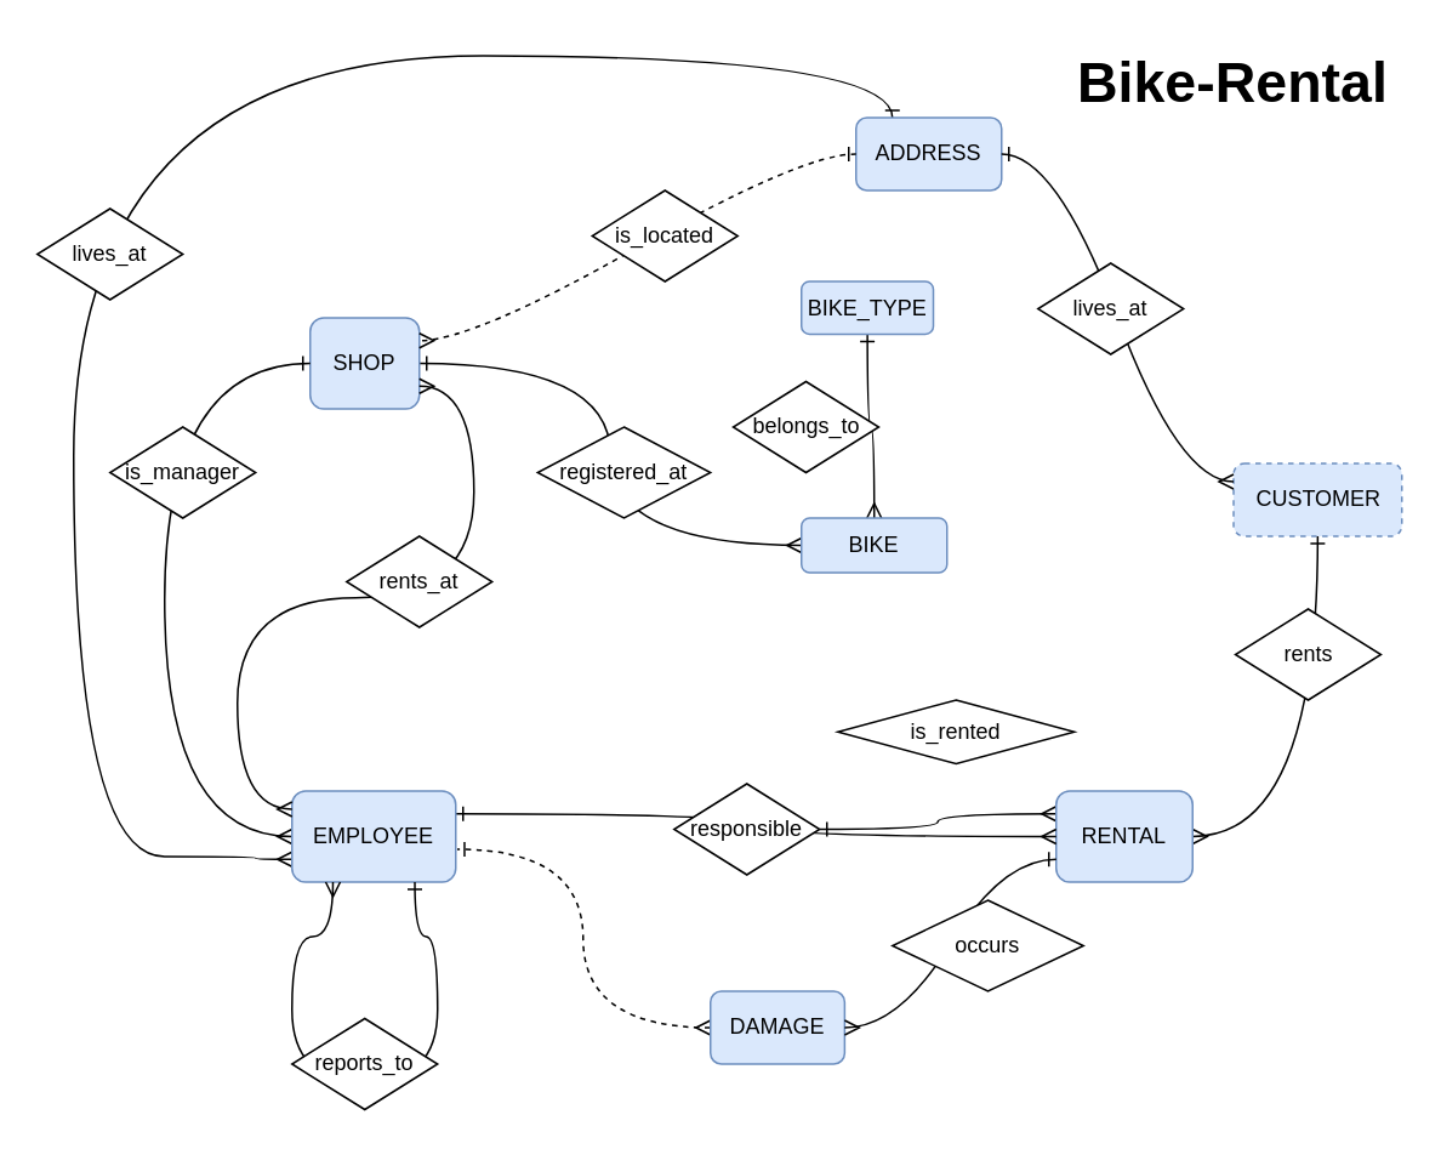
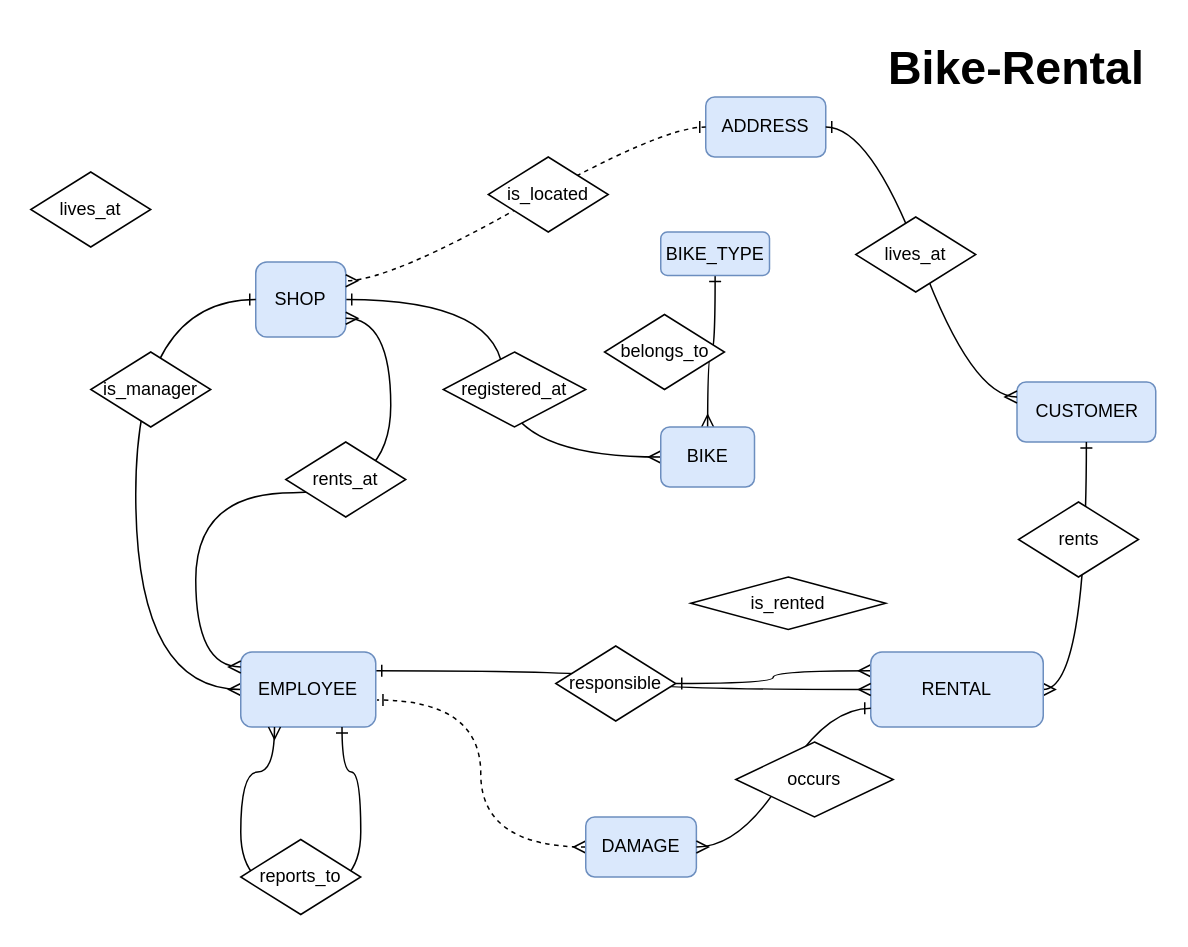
  <mxCell id="0" />
  <mxCell id="1" parent="0" />
  <mxCell id="2" style="edgeStyle=orthogonalEdgeStyle;curved=1;rounded=0;orthogonalLoop=1;jettySize=auto;html=1;entryX=1;entryY=0.5;entryDx=0;entryDy=0;endArrow=ERone;endFill=0;startArrow=ERmany;startFill=0;" parent="1" source="4" target="5" edge="1"><mxGeometry relative="1" as="geometry" /></mxCell>
  <mxCell id="3" style="edgeStyle=orthogonalEdgeStyle;rounded=0;orthogonalLoop=1;jettySize=auto;html=1;exitX=0.5;exitY=0;exitDx=0;exitDy=0;curved=1;startArrow=ERmany;startFill=0;endArrow=ERone;endFill=0;entryX=0.5;entryY=1;entryDx=0;entryDy=0;" parent="1" source="4" target="33" edge="1"><mxGeometry relative="1" as="geometry"><mxPoint x="490" y="220" as="targetPoint" /></mxGeometry></mxCell>
- <mxCell id="4" value="BIKE" style="rounded=1;whiteSpace=wrap;html=1;fillColor=#dae8fc;strokeColor=#6c8ebf;" parent="1" vertex="1"><mxGeometry x="440" y="284" width="80" height="30" as="geometry" /></mxCell>
+ <mxCell id="4" value="BIKE" style="rounded=1;whiteSpace=wrap;html=1;fillColor=#dae8fc;strokeColor=#6c8ebf;" parent="1" vertex="1"><mxGeometry x="440" y="284" width="62.5" height="40" as="geometry" /></mxCell>
  <mxCell id="5" value="SHOP" style="rounded=1;whiteSpace=wrap;html=1;fillColor=#dae8fc;strokeColor=#6c8ebf;" parent="1" vertex="1"><mxGeometry x="170" y="174" width="60" height="50" as="geometry" /></mxCell>
- <mxCell id="6" value="CUSTOMER" style="rounded=1;whiteSpace=wrap;html=1;fillColor=#dae8fc;strokeColor=#6c8ebf;dashed=1;" parent="1" vertex="1"><mxGeometry x="677.5" y="254" width="92.5" height="40" as="geometry" /></mxCell>
+ <mxCell id="6" value="CUSTOMER" style="rounded=1;whiteSpace=wrap;html=1;fillColor=#dae8fc;strokeColor=#6c8ebf;" parent="1" vertex="1"><mxGeometry x="677.5" y="254" width="92.5" height="40" as="geometry" /></mxCell>
  <mxCell id="7" style="edgeStyle=orthogonalEdgeStyle;curved=1;rounded=0;orthogonalLoop=1;jettySize=auto;html=1;exitX=1;exitY=0.5;exitDx=0;exitDy=0;entryX=0.5;entryY=1;entryDx=0;entryDy=0;endArrow=ERone;endFill=0;startArrow=ERmany;startFill=0;" parent="1" source="9" target="6" edge="1"><mxGeometry relative="1" as="geometry" /></mxCell>
  <mxCell id="8" style="edgeStyle=orthogonalEdgeStyle;curved=1;rounded=0;orthogonalLoop=1;jettySize=auto;html=1;exitX=0;exitY=0.25;exitDx=0;exitDy=0;endArrow=ERone;endFill=0;startArrow=ERmany;startFill=0;" parent="1" source="9" target="35" edge="1"><mxGeometry relative="1" as="geometry" /></mxCell>
- <mxCell id="9" value="RENTAL" style="rounded=1;whiteSpace=wrap;html=1;fillColor=#dae8fc;strokeColor=#6c8ebf;" parent="1" vertex="1"><mxGeometry x="580" y="434" width="75" height="50" as="geometry" /></mxCell>
+ <mxCell id="9" value="RENTAL" style="rounded=1;whiteSpace=wrap;html=1;fillColor=#dae8fc;strokeColor=#6c8ebf;" parent="1" vertex="1"><mxGeometry x="580" y="434" width="115" height="50" as="geometry" /></mxCell>
  <mxCell id="10" style="edgeStyle=orthogonalEdgeStyle;curved=1;rounded=0;orthogonalLoop=1;jettySize=auto;html=1;exitX=0;exitY=0.5;exitDx=0;exitDy=0;entryX=1.009;entryY=0.64;entryDx=0;entryDy=0;startArrow=ERmany;startFill=0;endArrow=ERone;endFill=0;entryPerimeter=0;dashed=1;" parent="1" source="11" target="15" edge="1"><mxGeometry relative="1" as="geometry" /></mxCell>
  <mxCell id="11" value="DAMAGE" style="rounded=1;whiteSpace=wrap;html=1;fillColor=#dae8fc;strokeColor=#6c8ebf;" parent="1" vertex="1"><mxGeometry x="390" y="544" width="73.75" height="40" as="geometry" /></mxCell>
- <mxCell id="12" style="edgeStyle=orthogonalEdgeStyle;curved=1;rounded=0;orthogonalLoop=1;jettySize=auto;html=1;exitX=0;exitY=0.75;exitDx=0;exitDy=0;entryX=0.25;entryY=0;entryDx=0;entryDy=0;endArrow=ERone;endFill=0;startArrow=ERmany;startFill=0;" parent="1" source="15" target="16" edge="1"><mxGeometry relative="1" as="geometry"><Array as="points"><mxPoint x="140" y="472" /><mxPoint x="140" y="470" /><mxPoint x="40" y="470" /><mxPoint x="40" y="30" /><mxPoint x="490" y="30" /></Array></mxGeometry></mxCell>
  <mxCell id="13" style="edgeStyle=orthogonalEdgeStyle;curved=1;rounded=0;orthogonalLoop=1;jettySize=auto;html=1;exitX=0;exitY=0.5;exitDx=0;exitDy=0;entryX=0;entryY=0.5;entryDx=0;entryDy=0;endArrow=ERone;endFill=0;startArrow=ERmany;startFill=0;" parent="1" source="15" target="5" edge="1"><mxGeometry relative="1" as="geometry"><Array as="points"><mxPoint x="90" y="459" /><mxPoint x="90" y="199" /></Array></mxGeometry></mxCell>
  <mxCell id="14" style="edgeStyle=orthogonalEdgeStyle;rounded=0;orthogonalLoop=1;jettySize=auto;html=1;exitX=1;exitY=0.25;exitDx=0;exitDy=0;entryX=0;entryY=0.5;entryDx=0;entryDy=0;curved=1;startArrow=ERone;startFill=0;endArrow=ERmany;endFill=0;" edge="1" parent="1" source="15" target="9"><mxGeometry relative="1" as="geometry" /></mxCell>
  <mxCell id="15" value="EMPLOYEE" style="rounded=1;whiteSpace=wrap;html=1;fillColor=#dae8fc;strokeColor=#6c8ebf;" parent="1" vertex="1"><mxGeometry x="160" y="434" width="90" height="50" as="geometry" /></mxCell>
  <mxCell id="16" value="ADDRESS" style="rounded=1;whiteSpace=wrap;html=1;fillColor=#dae8fc;strokeColor=#6c8ebf;" parent="1" vertex="1"><mxGeometry x="470" y="64" width="80" height="40" as="geometry" /></mxCell>
  <mxCell id="17" value="" style="edgeStyle=entityRelationEdgeStyle;fontSize=12;html=1;endArrow=ERone;startArrow=ERmany;rounded=0;curved=1;entryX=0;entryY=0.75;entryDx=0;entryDy=0;exitX=1;exitY=0.5;exitDx=0;exitDy=0;endFill=0;" parent="1" source="11" target="9" edge="1"><mxGeometry width="100" height="100" relative="1" as="geometry"><mxPoint x="518.13" y="494" as="sourcePoint" /><mxPoint x="720" y="474" as="targetPoint" /><Array as="points"><mxPoint x="630" y="494" /></Array></mxGeometry></mxCell>
  <mxCell id="18" value="" style="edgeStyle=entityRelationEdgeStyle;fontSize=12;html=1;endArrow=ERmany;rounded=0;curved=1;endFill=0;startArrow=ERone;startFill=0;entryX=1;entryY=0.25;entryDx=0;entryDy=0;exitX=0;exitY=0.5;exitDx=0;exitDy=0;dashed=1;" parent="1" source="16" target="5" edge="1"><mxGeometry width="100" height="100" relative="1" as="geometry"><mxPoint x="395" y="94" as="sourcePoint" /><mxPoint x="220" y="194" as="targetPoint" /><Array as="points"><mxPoint x="510" y="124" /><mxPoint x="360" y="124" /><mxPoint x="290" y="124" /><mxPoint x="225" y="534" /><mxPoint x="265" y="114" /></Array></mxGeometry></mxCell>
  <mxCell id="19" value="" style="edgeStyle=entityRelationEdgeStyle;fontSize=12;html=1;endArrow=ERmany;rounded=0;curved=1;endFill=0;startArrow=ERone;startFill=0;entryX=0;entryY=0.25;entryDx=0;entryDy=0;exitX=0;exitY=0.5;exitDx=0;exitDy=0;entryPerimeter=0;" parent="1" target="6" edge="1"><mxGeometry width="100" height="100" relative="1" as="geometry"><mxPoint x="550" y="84" as="sourcePoint" /><mxPoint x="430" y="234" as="targetPoint" /><Array as="points"><mxPoint x="590" y="124" /><mxPoint x="440" y="124" /><mxPoint x="370" y="124" /><mxPoint x="305" y="534" /><mxPoint x="345" y="114" /></Array></mxGeometry></mxCell>
  <mxCell id="20" value="lives_at" style="shape=rhombus;perimeter=rhombusPerimeter;whiteSpace=wrap;html=1;align=center;" parent="1" vertex="1"><mxGeometry x="570" y="144" width="80" height="50" as="geometry" /></mxCell>
  <mxCell id="21" value="is_located" style="shape=rhombus;perimeter=rhombusPerimeter;whiteSpace=wrap;html=1;align=center;" parent="1" vertex="1"><mxGeometry x="325" y="104" width="80" height="50" as="geometry" /></mxCell>
  <mxCell id="22" value="" style="edgeStyle=entityRelationEdgeStyle;fontSize=12;html=1;endArrow=ERmany;rounded=0;curved=1;endFill=0;startArrow=ERmany;startFill=0;exitX=1;exitY=0.75;exitDx=0;exitDy=0;" parent="1" source="5" edge="1"><mxGeometry width="100" height="100" relative="1" as="geometry"><mxPoint x="250" y="369" as="sourcePoint" /><mxPoint x="160" y="444" as="targetPoint" /><Array as="points"><mxPoint x="430" y="174" /><mxPoint x="360" y="174" /><mxPoint x="295" y="584" /><mxPoint x="110" y="394" /><mxPoint x="120" y="394" /><mxPoint x="100" y="394" /><mxPoint x="335" y="164" /></Array></mxGeometry></mxCell>
  <mxCell id="23" value="rents_at" style="shape=rhombus;perimeter=rhombusPerimeter;whiteSpace=wrap;html=1;align=center;" parent="1" vertex="1"><mxGeometry x="190" y="294" width="80" height="50" as="geometry" /></mxCell>
  <mxCell id="24" value="lives_at" style="shape=rhombus;perimeter=rhombusPerimeter;whiteSpace=wrap;html=1;align=center;" parent="1" vertex="1"><mxGeometry x="20" y="114" width="80" height="50" as="geometry" /></mxCell>
  <mxCell id="25" value="registered_at" style="shape=rhombus;perimeter=rhombusPerimeter;whiteSpace=wrap;html=1;align=center;" parent="1" vertex="1"><mxGeometry x="295" y="234" width="95" height="50" as="geometry" /></mxCell>
  <mxCell id="26" value="occurs" style="shape=rhombus;perimeter=rhombusPerimeter;whiteSpace=wrap;html=1;align=center;" parent="1" vertex="1"><mxGeometry x="490" y="494" width="105" height="50" as="geometry" /></mxCell>
  <mxCell id="27" value="rents" style="shape=rhombus;perimeter=rhombusPerimeter;whiteSpace=wrap;html=1;align=center;" parent="1" vertex="1"><mxGeometry x="678.5" y="334" width="80" height="50" as="geometry" /></mxCell>
  <mxCell id="28" value="is_rented" style="shape=rhombus;perimeter=rhombusPerimeter;whiteSpace=wrap;html=1;align=center;" parent="1" vertex="1"><mxGeometry x="460" y="384" width="130" height="35" as="geometry" /></mxCell>
  <mxCell id="29" style="edgeStyle=orthogonalEdgeStyle;curved=1;rounded=0;orthogonalLoop=1;jettySize=auto;html=1;exitX=0.75;exitY=1;exitDx=0;exitDy=0;entryX=0.25;entryY=1;entryDx=0;entryDy=0;startArrow=ERone;startFill=0;endArrow=ERmany;endFill=0;" parent="1" source="15" target="15" edge="1"><mxGeometry relative="1" as="geometry"><Array as="points"><mxPoint x="228" y="514" /><mxPoint x="240" y="514" /><mxPoint x="240" y="594" /><mxPoint x="160" y="594" /><mxPoint x="160" y="514" /><mxPoint x="183" y="514" /></Array></mxGeometry></mxCell>
  <mxCell id="30" value="reports_to" style="shape=rhombus;perimeter=rhombusPerimeter;whiteSpace=wrap;html=1;align=center;" parent="1" vertex="1"><mxGeometry x="160" y="559" width="80" height="50" as="geometry" /></mxCell>
  <mxCell id="31" value="is_manager" style="shape=rhombus;perimeter=rhombusPerimeter;whiteSpace=wrap;html=1;align=center;" parent="1" vertex="1"><mxGeometry x="60" y="234" width="80" height="50" as="geometry" /></mxCell>
  <mxCell id="32" value="&lt;font style=&quot;font-size: 31px;&quot;&gt;&lt;b&gt;Bike-Rental&lt;/b&gt;&lt;/font&gt;" style="text;html=1;whiteSpace=wrap;overflow=hidden;rounded=0;" parent="1" vertex="1"><mxGeometry x="590" width="180" height="120" as="geometry" y="20" /></mxCell>
  <mxCell id="33" value="BIKE_TYPE" style="rounded=1;whiteSpace=wrap;html=1;fillColor=#dae8fc;strokeColor=#6c8ebf;" parent="1" vertex="1"><mxGeometry x="440" y="154" width="72.5" height="29" as="geometry" /></mxCell>
  <mxCell id="34" value="belongs_to" style="shape=rhombus;perimeter=rhombusPerimeter;whiteSpace=wrap;html=1;align=center;" parent="1" vertex="1"><mxGeometry x="402.5" y="209" width="80" height="50" as="geometry" /></mxCell>
  <mxCell id="35" value="responsible" style="shape=rhombus;perimeter=rhombusPerimeter;whiteSpace=wrap;html=1;align=center;" vertex="1" parent="1"><mxGeometry x="370" y="430" width="80" height="50" as="geometry" /></mxCell>
